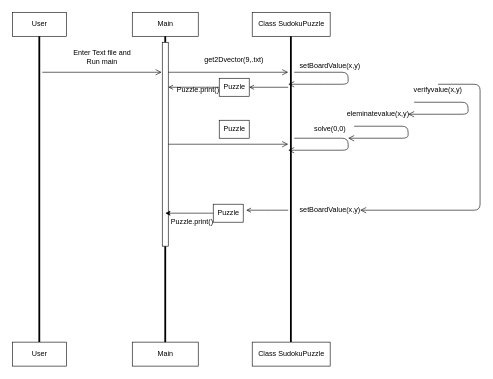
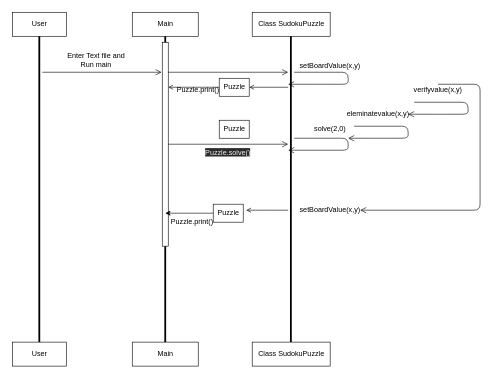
  <mxCell id="0" />
  <mxCell id="1" parent="0" />
  <mxCell id="2" value="&lt;font color=&quot;#000000&quot;&gt;User&lt;/font&gt;" style="text;html=1;align=center;verticalAlign=middle;dashed=0;fillColor=#ffffff;strokeColor=#000000;" vertex="1" parent="1"><mxGeometry x="20" y="20" width="90" height="40" as="geometry" /></mxCell>
  <mxCell id="3" value="&lt;font color=&quot;#000000&quot;&gt;Main&lt;/font&gt;" style="text;html=1;align=center;verticalAlign=middle;dashed=0;fillColor=#ffffff;strokeColor=#000000;" vertex="1" parent="1"><mxGeometry x="220" y="20" width="110" height="40" as="geometry" /></mxCell>
  <mxCell id="4" value="&lt;font color=&quot;#000000&quot;&gt;Class SudokuPuzzle&lt;/font&gt;" style="text;html=1;align=center;verticalAlign=middle;dashed=0;fillColor=#ffffff;strokeColor=#000000;" vertex="1" parent="1"><mxGeometry x="420" y="20" width="130" height="40" as="geometry" /></mxCell>
  <mxCell id="5" value="&lt;font color=&quot;#000000&quot;&gt;User&lt;/font&gt;" style="text;html=1;align=center;verticalAlign=middle;dashed=0;fillColor=#ffffff;strokeColor=#000000;" vertex="1" parent="1"><mxGeometry x="20" y="570" width="90" height="40" as="geometry" /></mxCell>
  <mxCell id="6" value="&lt;font color=&quot;#000000&quot;&gt;Main&lt;/font&gt;" style="text;html=1;align=center;verticalAlign=middle;dashed=0;fillColor=#ffffff;strokeColor=#000000;" vertex="1" parent="1"><mxGeometry x="220" y="570" width="110" height="40" as="geometry" /></mxCell>
  <mxCell id="7" value="&lt;font color=&quot;#000000&quot;&gt;Class SudokuPuzzle&lt;/font&gt;" style="text;html=1;align=center;verticalAlign=middle;dashed=0;fillColor=#ffffff;strokeColor=#000000;" vertex="1" parent="1"><mxGeometry x="420" y="570" width="130" height="40" as="geometry" /></mxCell>
  <mxCell id="8" value="" style="endArrow=none;startArrow=none;endFill=0;startFill=0;endSize=8;html=1;verticalAlign=bottom;labelBackgroundColor=none;strokeWidth=3;exitX=0.5;exitY=1;exitDx=0;exitDy=0;" edge="1" parent="1" source="2" target="5"><mxGeometry width="160" relative="1" as="geometry"><mxPoint x="150" y="420" as="sourcePoint" /><mxPoint x="310" y="420" as="targetPoint" /><Array as="points"><mxPoint x="65" y="140" /></Array></mxGeometry></mxCell>
  <mxCell id="9" value="" style="endArrow=none;startArrow=none;endFill=0;startFill=0;endSize=8;html=1;verticalAlign=bottom;labelBackgroundColor=none;strokeWidth=3;exitX=0.5;exitY=1;exitDx=0;exitDy=0;entryX=0.5;entryY=0;entryDx=0;entryDy=0;" edge="1" parent="1" source="12" target="6"><mxGeometry width="160" relative="1" as="geometry"><mxPoint x="274.5" y="50" as="sourcePoint" /><mxPoint x="274.5" y="560" as="targetPoint" /></mxGeometry></mxCell>
  <mxCell id="10" value="" style="endArrow=none;startArrow=none;endFill=0;startFill=0;endSize=8;html=1;verticalAlign=bottom;labelBackgroundColor=none;strokeWidth=3;exitX=0.5;exitY=1;exitDx=0;exitDy=0;entryX=0.5;entryY=0;entryDx=0;entryDy=0;" edge="1" parent="1"><mxGeometry width="160" relative="1" as="geometry"><mxPoint x="484.5" y="60" as="sourcePoint" /><mxPoint x="484.5" y="570" as="targetPoint" /></mxGeometry></mxCell>
  <mxCell id="11" value="" style="endArrow=open;startArrow=none;endFill=0;startFill=0;endSize=8;html=1;verticalAlign=bottom;labelBackgroundColor=none;strokeWidth=1;" edge="1" parent="1"><mxGeometry width="160" relative="1" as="geometry"><mxPoint x="70" y="120" as="sourcePoint" /><mxPoint x="269" y="120" as="targetPoint" /></mxGeometry></mxCell>
  <mxCell id="12" value="" style="html=1;points=[];perimeter=orthogonalPerimeter;" vertex="1" parent="1"><mxGeometry x="270" y="70" width="10" height="340" as="geometry" /></mxCell>
  <mxCell id="13" value="" style="endArrow=none;startArrow=none;endFill=0;startFill=0;endSize=8;html=1;verticalAlign=bottom;labelBackgroundColor=none;strokeWidth=3;exitX=0.5;exitY=1;exitDx=0;exitDy=0;entryX=0.5;entryY=0;entryDx=0;entryDy=0;" edge="1" parent="1" source="3" target="12"><mxGeometry width="160" relative="1" as="geometry"><mxPoint x="275" y="60" as="sourcePoint" /><mxPoint x="275" y="570" as="targetPoint" /></mxGeometry></mxCell>
- <mxCell id="14" value="Enter Text file and Run main" style="text;html=1;strokeColor=none;fillColor=none;align=center;verticalAlign=middle;whiteSpace=wrap;rounded=0;" vertex="1" parent="1"><mxGeometry x="120" y="85" width="100" height="20" as="geometry" /></mxCell>
- <mxCell id="15" value="get2Dvector(9,.txt)" style="text;html=1;strokeColor=none;fillColor=none;align=center;verticalAlign=middle;whiteSpace=wrap;rounded=0;" vertex="1" parent="1"><mxGeometry x="340" y="90" width="100" height="20" as="geometry" /></mxCell>
+ <mxCell id="14" value="Enter Text file and Run main" style="text;html=1;strokeColor=none;fillColor=none;align=center;verticalAlign=middle;whiteSpace=wrap;rounded=0;" vertex="1" parent="1"><mxGeometry x="110" y="90" width="100" height="20" as="geometry" /></mxCell>
  <mxCell id="16" value="" style="endArrow=open;startArrow=none;endFill=0;startFill=0;endSize=8;html=1;verticalAlign=bottom;labelBackgroundColor=none;strokeWidth=1;entryX=0;entryY=0.375;entryDx=0;entryDy=0;entryPerimeter=0;" edge="1" parent="1"><mxGeometry width="160" relative="1" as="geometry"><mxPoint x="280" y="120" as="sourcePoint" /><mxPoint x="480" y="120" as="targetPoint" /></mxGeometry></mxCell>
  <mxCell id="17" value="" style="endArrow=open;startArrow=none;endFill=0;startFill=0;endSize=8;html=1;verticalAlign=bottom;labelBackgroundColor=none;strokeWidth=1;" edge="1" parent="1"><mxGeometry width="160" relative="1" as="geometry"><mxPoint x="490" y="120" as="sourcePoint" /><mxPoint x="480" y="140" as="targetPoint" /><Array as="points"><mxPoint x="580" y="120" /><mxPoint x="580" y="140" /><mxPoint x="530" y="140" /></Array></mxGeometry></mxCell>
  <mxCell id="18" value="setBoardValue(x,y)" style="text;html=1;strokeColor=none;fillColor=none;align=center;verticalAlign=middle;whiteSpace=wrap;rounded=0;" vertex="1" parent="1"><mxGeometry x="500" y="340" width="100" height="20" as="geometry" /></mxCell>
  <mxCell id="19" value="Puzzle" style="html=1;rounded=0;direction=north;" vertex="1" parent="1"><mxGeometry x="365" y="130" width="50" height="30" as="geometry" /></mxCell>
  <mxCell id="20" value="" style="endArrow=open;html=1;rounded=0;align=center;verticalAlign=top;endFill=0;labelBackgroundColor=none;endSize=6;entryX=0;entryY=0.25;entryDx=0;entryDy=0;" edge="1" target="22" parent="1" source="19"><mxGeometry relative="1" as="geometry"><mxPoint x="283" y="150" as="targetPoint" /></mxGeometry></mxCell>
  <mxCell id="21" value="" style="endArrow=open;html=1;rounded=0;align=center;verticalAlign=top;endFill=0;labelBackgroundColor=none;endSize=6;" edge="1" parent="1" target="19"><mxGeometry relative="1" as="geometry"><mxPoint x="480" y="145" as="sourcePoint" /><Array as="points" /></mxGeometry></mxCell>
  <mxCell id="22" value="Puzzle.print()" style="text;html=1;strokeColor=none;fillColor=none;align=center;verticalAlign=middle;whiteSpace=wrap;rounded=0;" vertex="1" parent="1"><mxGeometry x="280" y="140" width="100" height="20" as="geometry" /></mxCell>
  <mxCell id="23" value="Puzzle" style="html=1;rounded=0;direction=north;" vertex="1" parent="1"><mxGeometry x="365" y="200" width="50" height="30" as="geometry" /></mxCell>
  <mxCell id="24" value="" style="endArrow=open;startArrow=none;endFill=0;startFill=0;endSize=8;html=1;verticalAlign=bottom;labelBackgroundColor=none;strokeWidth=1;entryX=0;entryY=0.375;entryDx=0;entryDy=0;entryPerimeter=0;" edge="1" parent="1"><mxGeometry width="160" relative="1" as="geometry"><mxPoint x="280" y="240" as="sourcePoint" /><mxPoint x="480" y="240" as="targetPoint" /></mxGeometry></mxCell>
+ <mxCell id="25" value="&lt;span style=&quot;color: rgb(240 , 240 , 240) ; font-family: &amp;#34;helvetica&amp;#34; ; font-size: 12px ; font-style: normal ; font-weight: 400 ; letter-spacing: normal ; text-align: center ; text-indent: 0px ; text-transform: none ; word-spacing: 0px ; background-color: rgb(42 , 42 , 42) ; display: inline ; float: none&quot;&gt;Puzzle.solve()&lt;/span&gt;" style="text;whiteSpace=wrap;html=1;" vertex="1" parent="1"><mxGeometry x="340" y="240" width="100" height="30" as="geometry" /></mxCell>
  <mxCell id="26" value="" style="endArrow=open;startArrow=none;endFill=0;startFill=0;endSize=8;html=1;verticalAlign=bottom;labelBackgroundColor=none;strokeWidth=1;" edge="1" parent="1"><mxGeometry width="160" relative="1" as="geometry"><mxPoint x="490" y="230" as="sourcePoint" /><mxPoint x="480" y="250" as="targetPoint" /><Array as="points"><mxPoint x="580" y="230" /><mxPoint x="580" y="250" /><mxPoint x="530" y="250" /></Array></mxGeometry></mxCell>
- <mxCell id="27" value="solve(0,0)" style="text;html=1;strokeColor=none;fillColor=none;align=center;verticalAlign=middle;whiteSpace=wrap;rounded=0;" vertex="1" parent="1"><mxGeometry x="500" y="205" width="100" height="20" as="geometry" /></mxCell>
+ <mxCell id="27" value="solve(2,0)" style="text;html=1;strokeColor=none;fillColor=none;align=center;verticalAlign=middle;whiteSpace=wrap;rounded=0;" vertex="1" parent="1"><mxGeometry x="500" y="205" width="100" height="20" as="geometry" /></mxCell>
  <mxCell id="28" value="" style="endArrow=open;startArrow=none;endFill=0;startFill=0;endSize=8;html=1;verticalAlign=bottom;labelBackgroundColor=none;strokeWidth=1;" edge="1" parent="1"><mxGeometry width="160" relative="1" as="geometry"><mxPoint x="590" y="210" as="sourcePoint" /><mxPoint x="580" y="230" as="targetPoint" /><Array as="points"><mxPoint x="680" y="210" /><mxPoint x="680" y="230" /><mxPoint x="630" y="230" /></Array></mxGeometry></mxCell>
  <mxCell id="29" value="eleminatevalue(x,y)" style="text;html=1;strokeColor=none;fillColor=none;align=center;verticalAlign=middle;whiteSpace=wrap;rounded=0;" vertex="1" parent="1"><mxGeometry x="580" y="180" width="100" height="20" as="geometry" /></mxCell>
  <mxCell id="30" value="" style="endArrow=open;startArrow=none;endFill=0;startFill=0;endSize=8;html=1;verticalAlign=bottom;labelBackgroundColor=none;strokeWidth=1;" edge="1" parent="1"><mxGeometry width="160" relative="1" as="geometry"><mxPoint x="690" y="170" as="sourcePoint" /><mxPoint x="680" y="190" as="targetPoint" /><Array as="points"><mxPoint x="780" y="170" /><mxPoint x="780" y="190" /><mxPoint x="730" y="190" /></Array></mxGeometry></mxCell>
  <mxCell id="31" value="verifyvalue(x,y)" style="text;html=1;strokeColor=none;fillColor=none;align=center;verticalAlign=middle;whiteSpace=wrap;rounded=0;" vertex="1" parent="1"><mxGeometry x="680" y="140" width="100" height="20" as="geometry" /></mxCell>
  <mxCell id="32" value="" style="endArrow=open;startArrow=none;endFill=0;startFill=0;endSize=8;html=1;verticalAlign=bottom;labelBackgroundColor=none;strokeWidth=1;exitX=0.5;exitY=0;exitDx=0;exitDy=0;" edge="1" parent="1" source="31"><mxGeometry width="160" relative="1" as="geometry"><mxPoint x="780" y="100" as="sourcePoint" /><mxPoint x="600" y="350" as="targetPoint" /><Array as="points"><mxPoint x="800" y="140" /><mxPoint x="800" y="350" /></Array></mxGeometry></mxCell>
  <mxCell id="33" value="" style="edgeStyle=orthogonalEdgeStyle;rounded=0;orthogonalLoop=1;jettySize=auto;html=1;" edge="1" parent="1" source="34"><mxGeometry relative="1" as="geometry"><mxPoint x="275" y="355" as="targetPoint" /></mxGeometry></mxCell>
  <mxCell id="34" value="Puzzle" style="html=1;rounded=0;direction=north;" vertex="1" parent="1"><mxGeometry x="355" y="340" width="50" height="30" as="geometry" /></mxCell>
  <mxCell id="35" value="" style="endArrow=open;html=1;rounded=0;align=center;verticalAlign=top;endFill=0;labelBackgroundColor=none;endSize=6;" edge="1" parent="1"><mxGeometry relative="1" as="geometry"><mxPoint x="410" y="350" as="targetPoint" /><mxPoint x="480" y="350" as="sourcePoint" /><Array as="points"><mxPoint x="440" y="350" /></Array></mxGeometry></mxCell>
  <mxCell id="36" value="Puzzle.print()" style="text;html=1;strokeColor=none;fillColor=none;align=center;verticalAlign=middle;whiteSpace=wrap;rounded=0;" vertex="1" parent="1"><mxGeometry x="270" y="360" width="100" height="20" as="geometry" /></mxCell>
  <mxCell id="37" value="setBoardValue(x,y)" style="text;html=1;strokeColor=none;fillColor=none;align=center;verticalAlign=middle;whiteSpace=wrap;rounded=0;" vertex="1" parent="1"><mxGeometry x="500" y="100" width="100" height="20" as="geometry" /></mxCell>
